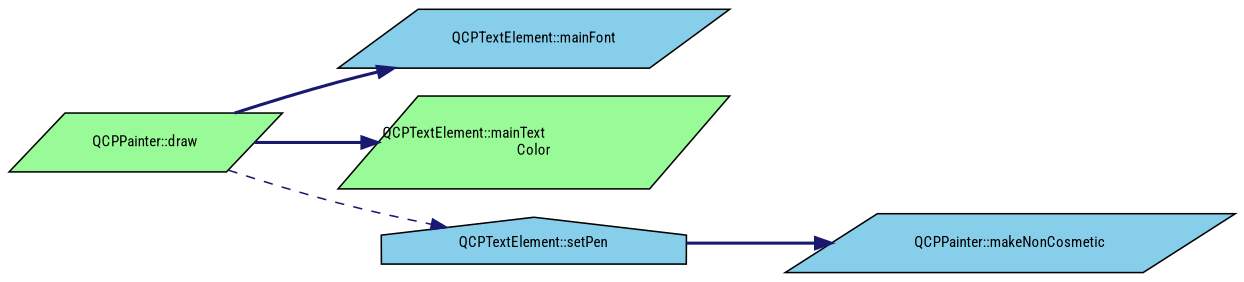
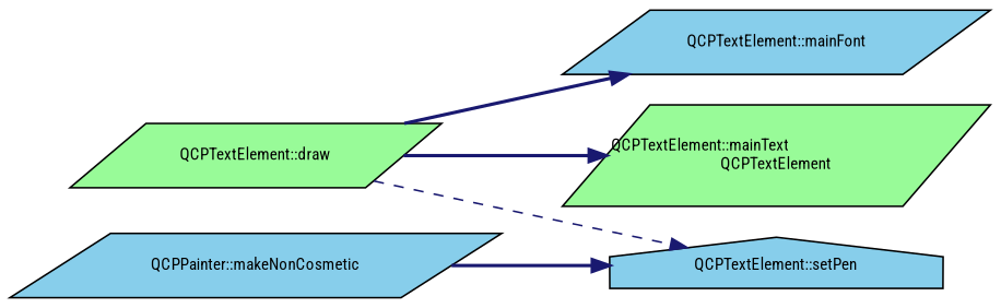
  digraph {
    fontname="Roboto Condensed"
    rankdir=LR
    node [color=black fillcolor=skyblue fontname="Roboto Condensed" fontsize=10 shape=parallelogram style=filled]
    edge [color=midnightblue fontname="Roboto Condensed" fontsize=10 labelfontname=Helvetica labelfontsize=10 style=bold]
-   n1 [fillcolor=palegreen fontcolor=black height=0.2 label="QCPPainter::draw" width=0.4]
+   n1 [fillcolor=palegreen fontcolor=black height=0.2 label="QCPTextElement::draw" width=0.4]
    n2 [height=0.2 label="QCPTextElement::mainFont" width=0.4]
-   n3 [fillcolor=palegreen height=0.2 label="QCPTextElement::mainText\lColor" width=0.4]
+   n3 [fillcolor=palegreen height=0.2 label="QCPTextElement::mainText\lQCPTextElement" width=0.4]
    n4 [height=0.2 label="QCPTextElement::setPen" shape=house width=0.4]
    n5 [height=0.2 label="QCPPainter::makeNonCosmetic" width=0.4]
    n1 -> n2
    n1 -> n3
    n1 -> n4 [style=dashed]
-   n4 -> n5
+   n5 -> n4
  }
